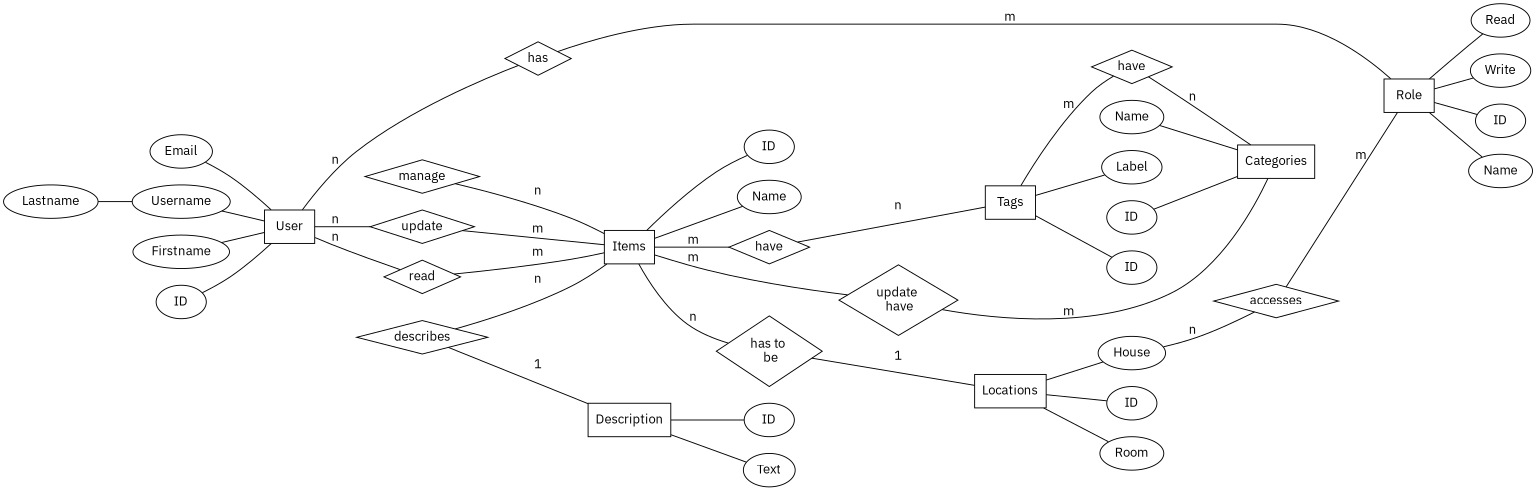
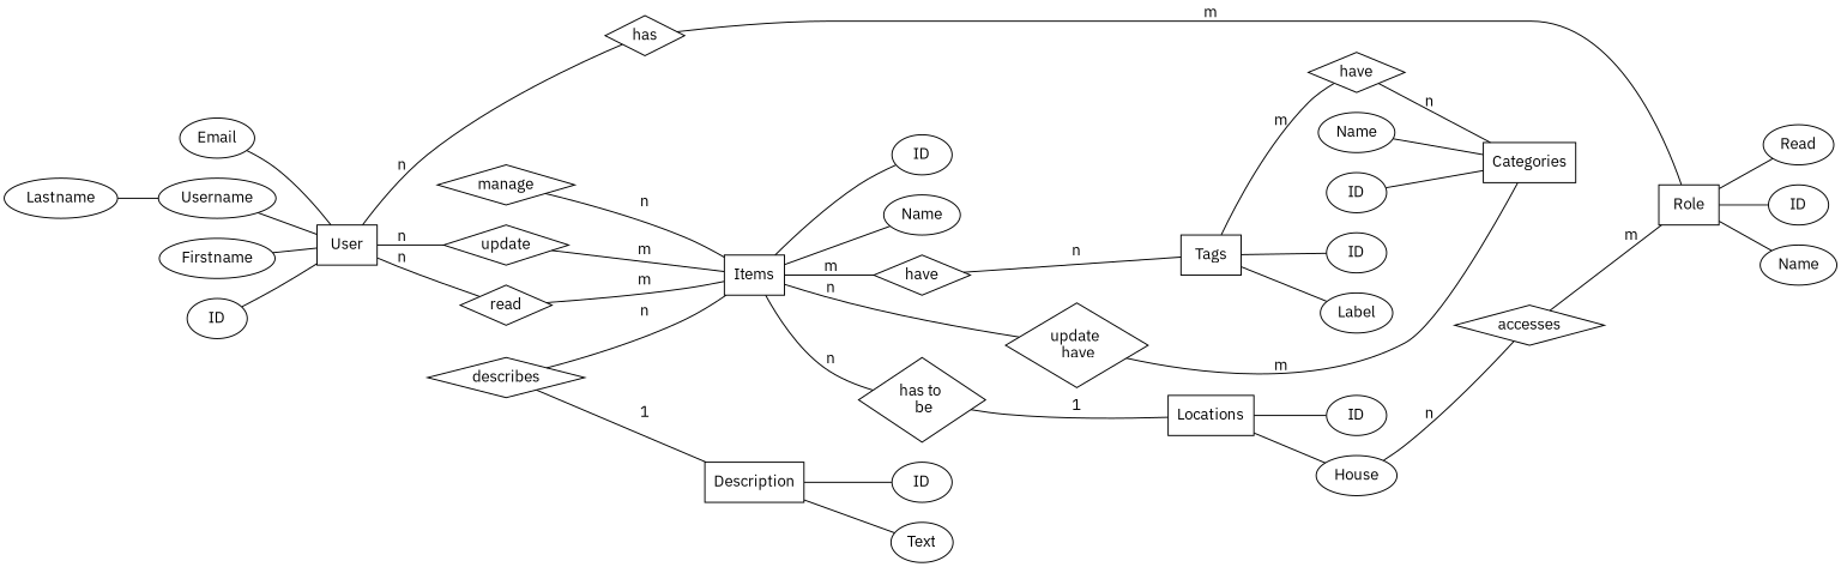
  graph {
    fontname="IBM Plex Sans"
    rankdir=LR
    node [fontname="IBM Plex Sans"]
    edge [fontname="IBM Plex Sans"]
    n1 [label=update shape=diamond]
    Items [shape=box]
    n3 [label=have shape=diamond]
    n4 [label="update \n have" shape=diamond]
    n5 [label="has to \n be" shape=diamond]
    n6 [label=ID]
    n7 [label=Name]
    n8 [label=read shape=diamond]
    n9 [label=manage shape=diamond]
    n10 [label=has shape=diamond]
    Role [shape=box]
    Read
-   Write
    ID
    Name
    Tags [shape=box]
    n17 [label=have shape=diamond]
    n18 [label=ID]
    n19 [label=Label]
    Categories [shape=box]
    Locations [shape=box]
    n22 [label=ID]
-   n23 [label=Room]
    n24 [label=House]
    n25 [label=describes shape=diamond]
    Description [shape=box]
    n27 [label=ID]
    n28 [label=Text]
    n29 [label=accesses shape=diamond]
    User [shape=box]
    n31 [label=Email]
    n32 [label=Username]
    n33 [label=Firstname]
    n34 [label=Lastname]
    n35 [label=ID]
    n36 [label=Name]
    n37 [label=ID]
    n1 -- Items [label=m]
    Items -- n3 [label=m]
-   Items -- n4 [label=m]
+   Items -- n4 [label=n]
    Items -- n5 [label=n]
    Items -- n6
    Items -- n7
    n3 -- Tags [label=n]
    n4 -- Categories [label=m]
    n5 -- Locations [label=1]
    n8 -- Items [label=m]
    n9 -- Items [label=n]
    n10 -- Role [label=m]
    Role -- Read
-   Role -- Write
    Role -- ID
    Role -- Name
    Tags -- n17 [label=m]
    Tags -- n18
    Tags -- n19
    n17 -- Categories [label=n]
    Locations -- n22
-   Locations -- n23
    Locations -- n24
    n24 -- n29 [label=n]
    n25 -- Items [label=n]
    n25 -- Description [label=1]
    Description -- n27
    Description -- n28
    n29 -- Role [label=m]
    User -- n1 [label=n]
    User -- n8 [label=n]
    User -- n10 [label=n]
    n31 -- User
    n32 -- User
    n33 -- User
    n34 -- n32
    n35 -- User
    n36 -- Categories
    n37 -- Categories
  }
